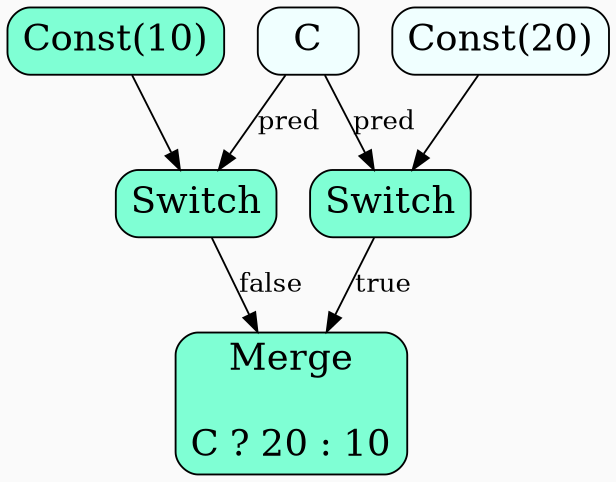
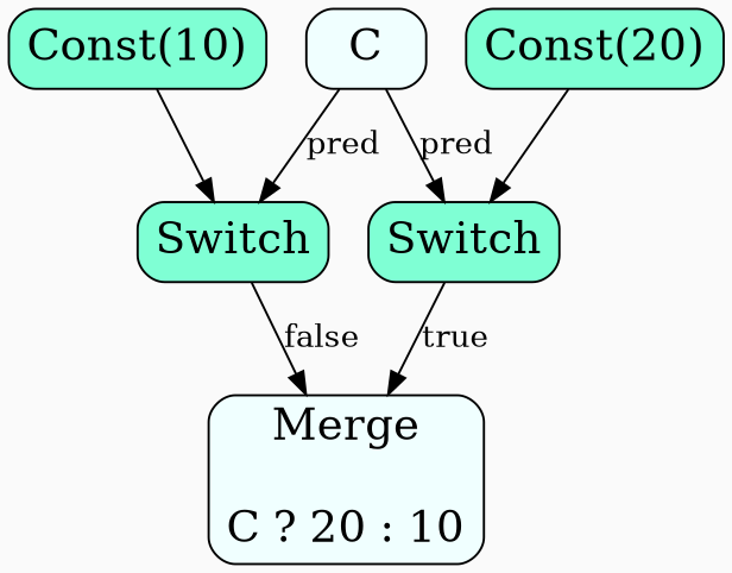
  digraph {
    bgcolor=gray98
    compound=true
    node [fillcolor=aquamarine fontsize=20 shape=box style="filled,rounded"]
    n1 [label="Const(10)"]
    n2 [label=Switch]
-   n3 [label="Merge\n\nC ? 20 : 10"]
-   n4 [fillcolor=azure label="Const(20)"]
+   n3 [fillcolor=azure label="Merge\n\nC ? 20 : 10"]
+   n4 [label="Const(20)"]
    n5 [label=Switch]
    C [fillcolor=azure]
    n1 -> n2
    n2 -> n3 [label=false]
    n4 -> n5
    n5 -> n3 [label=true]
    C -> n2 [label=pred]
    C -> n5 [label=pred]
  }
